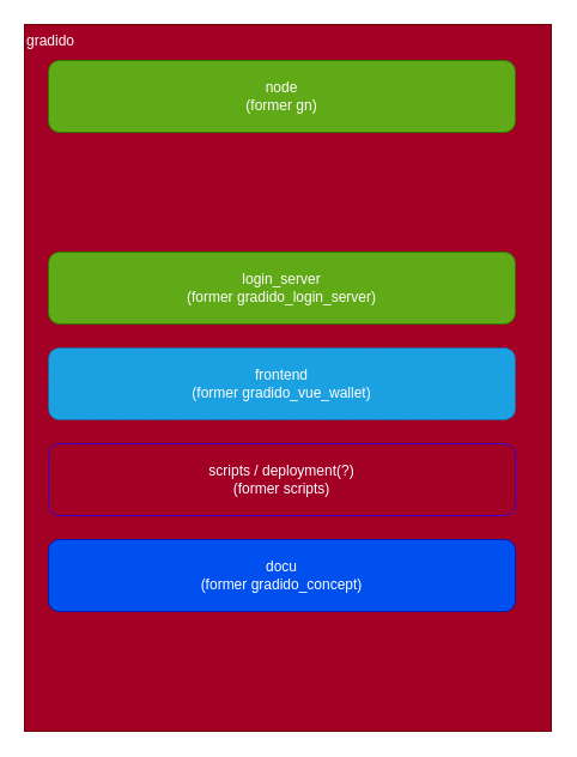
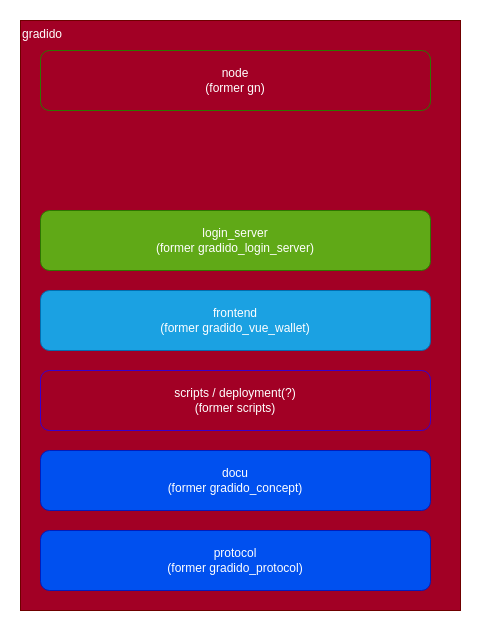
  <mxCell id="0" />
  <mxCell id="1" parent="0" />
  <mxCell id="2" value="gradido" style="rounded=0;whiteSpace=wrap;html=1;align=left;verticalAlign=top;fillColor=#a20025;strokeColor=#6F0000;fontColor=#ffffff;" parent="1" vertex="1"><mxGeometry x="20" y="20" width="440" height="590" as="geometry" /></mxCell>
- <mxCell id="3" value="node&lt;br&gt;(former gn)" style="rounded=1;whiteSpace=wrap;html=1;fillColor=#60a917;strokeColor=#2D7600;fontColor=#ffffff;" parent="1" vertex="1"><mxGeometry x="40" y="50" width="390" height="60" as="geometry" /></mxCell>
+ <mxCell id="3" value="node&lt;br&gt;(former gn)" style="rounded=1;whiteSpace=wrap;html=1;fillColor=#a20025;strokeColor=#2D7600;fontColor=#ffffff;" parent="1" vertex="1"><mxGeometry x="40" y="50" width="390" height="60" as="geometry" /></mxCell>
  <mxCell id="4" value="login_server&lt;br&gt;(former gradido_login_server)" style="rounded=1;whiteSpace=wrap;html=1;fillColor=#60a917;strokeColor=#2D7600;fontColor=#ffffff;" parent="1" vertex="1"><mxGeometry x="40" y="210" width="390" height="60" as="geometry" /></mxCell>
- <mxCell id="5" value="frontend&lt;br&gt;(former gradido_vue_wallet)" style="rounded=1;whiteSpace=wrap;html=1;fillColor=#1ba1e2;strokeColor=#006EAF;fontColor=#ffffff;dashed=1;" parent="1" vertex="1"><mxGeometry x="40" y="290" width="390" height="60" as="geometry" /></mxCell>
+ <mxCell id="5" value="frontend&lt;br&gt;(former gradido_vue_wallet)" style="rounded=1;whiteSpace=wrap;html=1;fillColor=#1ba1e2;strokeColor=#006EAF;fontColor=#ffffff;" parent="1" vertex="1"><mxGeometry x="40" y="290" width="390" height="60" as="geometry" /></mxCell>
  <mxCell id="6" value="scripts / deployment(?)&lt;br&gt;(former scripts)" style="rounded=1;whiteSpace=wrap;html=1;fillColor=#a20025;strokeColor=#3700CC;fontColor=#ffffff;" parent="1" vertex="1"><mxGeometry x="40" y="370" width="390" height="60" as="geometry" /></mxCell>
  <mxCell id="7" value="docu&lt;br&gt;(former gradido_concept)" style="rounded=1;whiteSpace=wrap;html=1;fillColor=#0050ef;strokeColor=#001DBC;fontColor=#ffffff;" parent="1" vertex="1"><mxGeometry x="40" y="450" width="390" height="60" as="geometry" /></mxCell>
+ <mxCell id="8" value="protocol&lt;br&gt;(former gradido_protocol)" style="rounded=1;whiteSpace=wrap;html=1;fillColor=#0050ef;strokeColor=#001DBC;fontColor=#ffffff;" vertex="1" parent="1"><mxGeometry x="40" y="530" width="390" height="60" as="geometry" /></mxCell>
